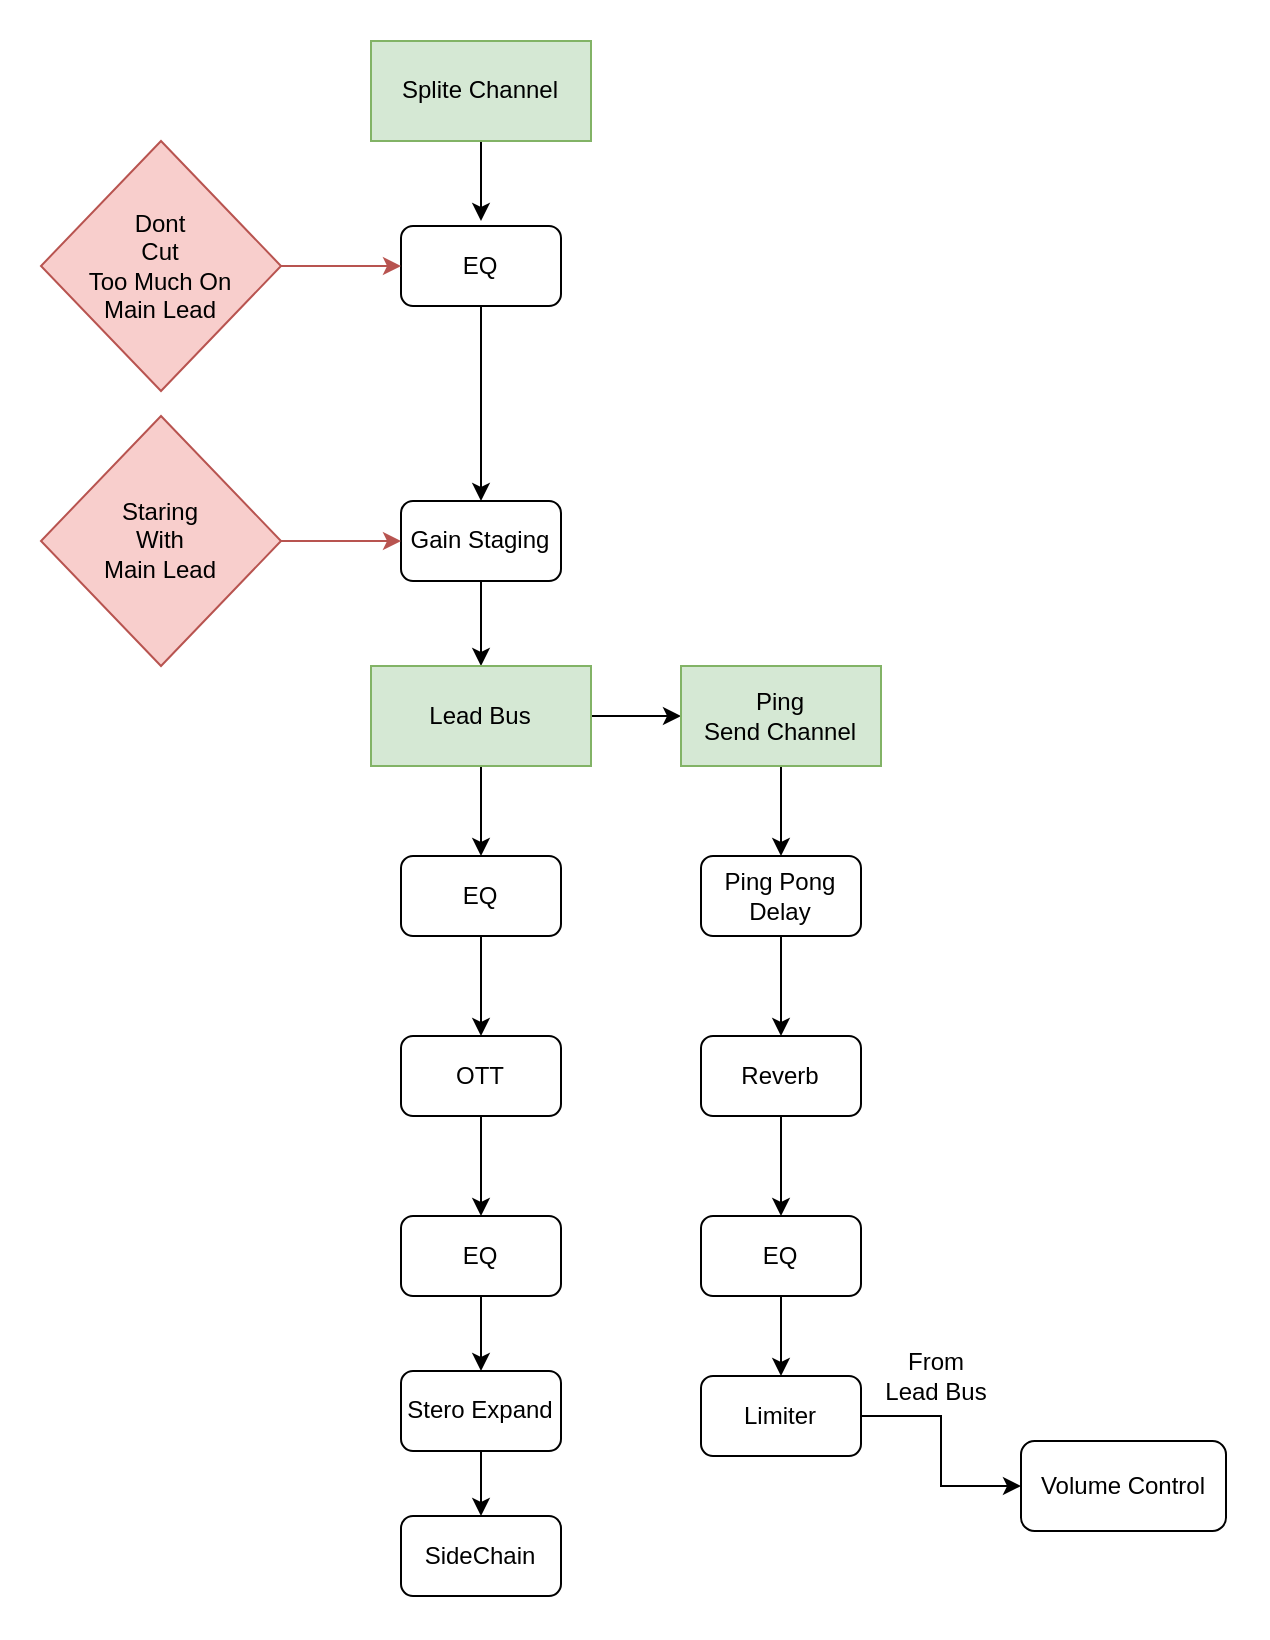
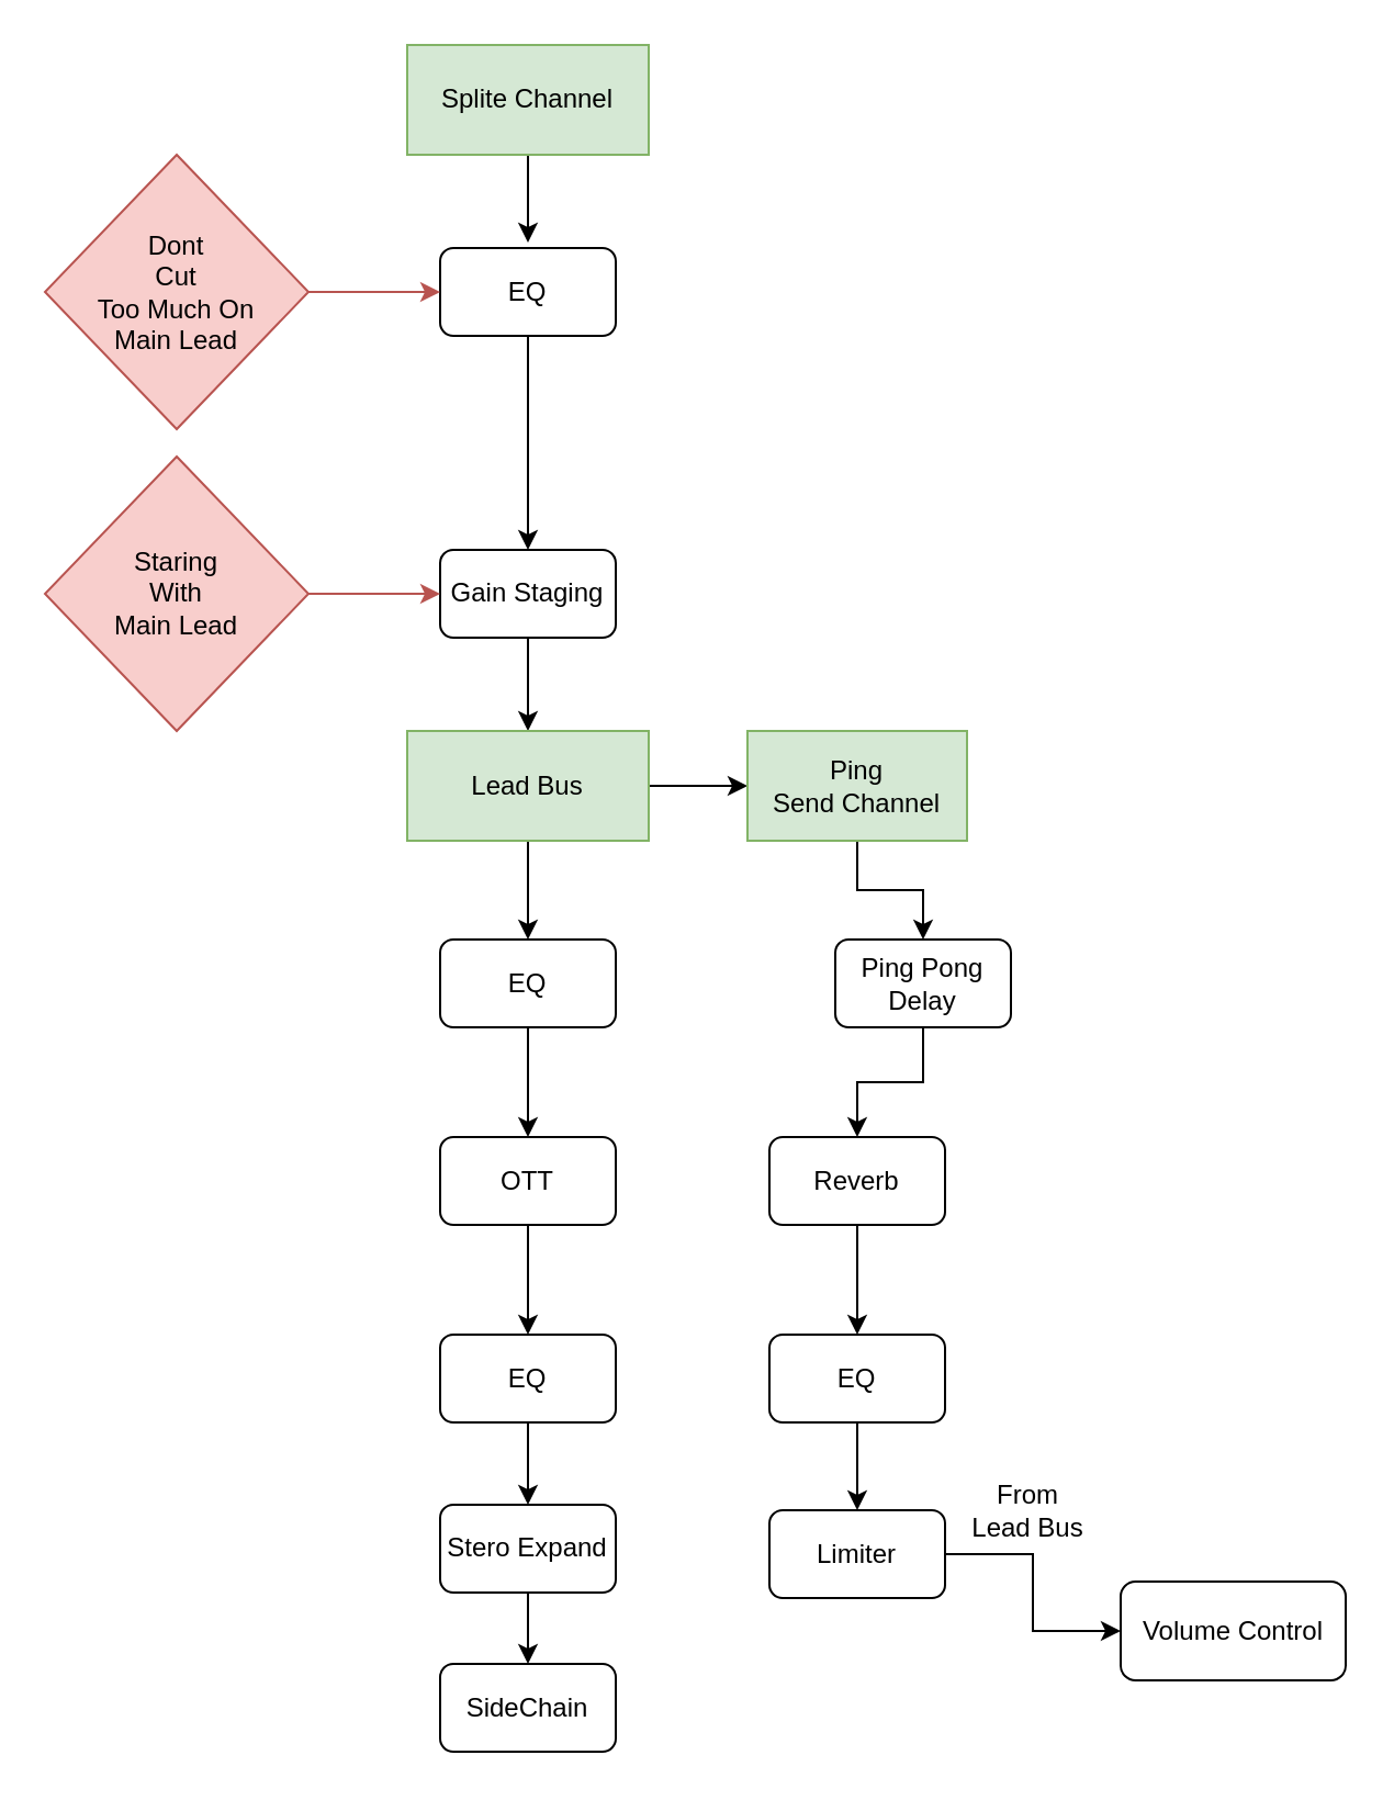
  <mxCell id="0" />
  <mxCell id="1" parent="0" />
  <mxCell id="2" style="edgeStyle=orthogonalEdgeStyle;rounded=0;orthogonalLoop=1;jettySize=auto;html=1;" parent="1" source="3" target="5" edge="1"><mxGeometry relative="1" as="geometry" /></mxCell>
  <mxCell id="3" value="EQ" style="rounded=1;whiteSpace=wrap;html=1;" parent="1" vertex="1"><mxGeometry x="200" y="112.5" width="80" height="40" as="geometry" /></mxCell>
  <mxCell id="4" style="edgeStyle=orthogonalEdgeStyle;rounded=0;orthogonalLoop=1;jettySize=auto;html=1;entryX=0.5;entryY=0;entryDx=0;entryDy=0;" parent="1" source="5" edge="1"><mxGeometry relative="1" as="geometry"><mxPoint x="240" y="332.5" as="targetPoint" /></mxGeometry></mxCell>
  <mxCell id="5" value="Gain Staging" style="rounded=1;whiteSpace=wrap;html=1;" parent="1" vertex="1"><mxGeometry x="200" y="250" width="80" height="40" as="geometry" /></mxCell>
  <mxCell id="6" style="edgeStyle=orthogonalEdgeStyle;rounded=0;orthogonalLoop=1;jettySize=auto;html=1;entryX=0;entryY=0.5;entryDx=0;entryDy=0;fillColor=#f8cecc;strokeColor=#b85450;" parent="1" source="7" target="5" edge="1"><mxGeometry relative="1" as="geometry" /></mxCell>
  <mxCell id="7" value="Staring&lt;br&gt;With&lt;br&gt;Main Lead" style="rhombus;whiteSpace=wrap;html=1;fillColor=#f8cecc;strokeColor=#b85450;" parent="1" vertex="1"><mxGeometry x="20" y="207.5" width="120" height="125" as="geometry" /></mxCell>
  <mxCell id="8" style="edgeStyle=orthogonalEdgeStyle;rounded=0;orthogonalLoop=1;jettySize=auto;html=1;fillColor=#f8cecc;strokeColor=#b85450;" parent="1" source="9" target="3" edge="1"><mxGeometry relative="1" as="geometry" /></mxCell>
  <mxCell id="9" value="Dont&lt;br&gt;Cut&lt;br&gt;Too Much On&lt;br&gt;Main Lead" style="rhombus;whiteSpace=wrap;html=1;fillColor=#f8cecc;strokeColor=#b85450;" parent="1" vertex="1"><mxGeometry x="20" y="70" width="120" height="125" as="geometry" /></mxCell>
  <mxCell id="10" style="edgeStyle=orthogonalEdgeStyle;rounded=0;orthogonalLoop=1;jettySize=auto;html=1;" parent="1" source="11" edge="1"><mxGeometry relative="1" as="geometry"><mxPoint x="240" y="517.5" as="targetPoint" /></mxGeometry></mxCell>
  <mxCell id="11" value="EQ" style="rounded=1;whiteSpace=wrap;html=1;" parent="1" vertex="1"><mxGeometry x="200" y="427.5" width="80" height="40" as="geometry" /></mxCell>
  <mxCell id="12" style="edgeStyle=orthogonalEdgeStyle;rounded=0;orthogonalLoop=1;jettySize=auto;html=1;" parent="1" source="13" edge="1"><mxGeometry relative="1" as="geometry"><mxPoint x="240" y="110" as="targetPoint" /></mxGeometry></mxCell>
  <mxCell id="13" value="Splite Channel" style="rounded=0;whiteSpace=wrap;html=1;fillColor=#d5e8d4;strokeColor=#82b366;" parent="1" vertex="1"><mxGeometry x="185" y="20" width="110" height="50" as="geometry" /></mxCell>
  <mxCell id="14" style="edgeStyle=orthogonalEdgeStyle;rounded=0;orthogonalLoop=1;jettySize=auto;html=1;entryX=0.5;entryY=0;entryDx=0;entryDy=0;" parent="1" source="15" target="20" edge="1"><mxGeometry relative="1" as="geometry" /></mxCell>
  <mxCell id="15" value="OTT" style="rounded=1;whiteSpace=wrap;html=1;" parent="1" vertex="1"><mxGeometry x="200" y="517.5" width="80" height="40" as="geometry" /></mxCell>
  <mxCell id="16" style="edgeStyle=orthogonalEdgeStyle;rounded=0;orthogonalLoop=1;jettySize=auto;html=1;entryX=0.5;entryY=0;entryDx=0;entryDy=0;" parent="1" source="18" target="11" edge="1"><mxGeometry relative="1" as="geometry" /></mxCell>
  <mxCell id="17" style="edgeStyle=orthogonalEdgeStyle;rounded=0;orthogonalLoop=1;jettySize=auto;html=1;entryX=0;entryY=0.5;entryDx=0;entryDy=0;" parent="1" source="18" target="31" edge="1"><mxGeometry relative="1" as="geometry" /></mxCell>
  <mxCell id="18" value="Lead Bus" style="rounded=0;whiteSpace=wrap;html=1;fillColor=#d5e8d4;strokeColor=#82b366;" parent="1" vertex="1"><mxGeometry x="185" y="332.5" width="110" height="50" as="geometry" /></mxCell>
  <mxCell id="19" style="edgeStyle=orthogonalEdgeStyle;rounded=0;orthogonalLoop=1;jettySize=auto;html=1;entryX=0.5;entryY=0;entryDx=0;entryDy=0;" parent="1" source="20" target="34" edge="1"><mxGeometry relative="1" as="geometry" /></mxCell>
  <mxCell id="20" value="EQ" style="rounded=1;whiteSpace=wrap;html=1;" parent="1" vertex="1"><mxGeometry x="200" y="607.5" width="80" height="40" as="geometry" /></mxCell>
  <mxCell id="21" style="edgeStyle=orthogonalEdgeStyle;rounded=0;orthogonalLoop=1;jettySize=auto;html=1;entryX=0.5;entryY=0;entryDx=0;entryDy=0;" parent="1" source="22" target="24" edge="1"><mxGeometry relative="1" as="geometry" /></mxCell>
- <mxCell id="22" value="Ping Pong&lt;br&gt;Delay" style="rounded=1;whiteSpace=wrap;html=1;" parent="1" vertex="1"><mxGeometry x="350" y="427.5" width="80" height="40" as="geometry" /></mxCell>
+ <mxCell id="22" value="Ping Pong&lt;br&gt;Delay" style="rounded=1;whiteSpace=wrap;html=1;" parent="1" vertex="1"><mxGeometry x="380" y="427.5" width="80" height="40" as="geometry" /></mxCell>
  <mxCell id="23" style="edgeStyle=orthogonalEdgeStyle;rounded=0;orthogonalLoop=1;jettySize=auto;html=1;entryX=0.5;entryY=0;entryDx=0;entryDy=0;" parent="1" source="24" target="26" edge="1"><mxGeometry relative="1" as="geometry" /></mxCell>
  <mxCell id="24" value="Reverb" style="rounded=1;whiteSpace=wrap;html=1;" parent="1" vertex="1"><mxGeometry x="350" y="517.5" width="80" height="40" as="geometry" /></mxCell>
  <mxCell id="25" style="edgeStyle=orthogonalEdgeStyle;rounded=0;orthogonalLoop=1;jettySize=auto;html=1;" parent="1" source="26" target="28" edge="1"><mxGeometry relative="1" as="geometry" /></mxCell>
  <mxCell id="26" value="EQ" style="rounded=1;whiteSpace=wrap;html=1;" parent="1" vertex="1"><mxGeometry x="350" y="607.5" width="80" height="40" as="geometry" /></mxCell>
  <mxCell id="27" style="edgeStyle=orthogonalEdgeStyle;rounded=0;orthogonalLoop=1;jettySize=auto;html=1;" parent="1" source="28" target="29" edge="1"><mxGeometry relative="1" as="geometry" /></mxCell>
  <mxCell id="28" value="Limiter" style="rounded=1;whiteSpace=wrap;html=1;" parent="1" vertex="1"><mxGeometry x="350" y="687.5" width="80" height="40" as="geometry" /></mxCell>
  <mxCell id="29" value="Volume Control" style="rounded=1;whiteSpace=wrap;html=1;" parent="1" vertex="1"><mxGeometry x="510" y="720" width="102.5" height="45" as="geometry" /></mxCell>
  <mxCell id="30" style="edgeStyle=orthogonalEdgeStyle;rounded=0;orthogonalLoop=1;jettySize=auto;html=1;entryX=0.5;entryY=0;entryDx=0;entryDy=0;" parent="1" source="31" target="22" edge="1"><mxGeometry relative="1" as="geometry" /></mxCell>
  <mxCell id="31" value="Ping &lt;br&gt;Send Channel" style="rounded=0;whiteSpace=wrap;html=1;fillColor=#d5e8d4;strokeColor=#82b366;" parent="1" vertex="1"><mxGeometry x="340" y="332.5" width="100" height="50" as="geometry" /></mxCell>
  <mxCell id="32" value="From&lt;br&gt;Lead Bus" style="text;html=1;strokeColor=none;fillColor=none;align=center;verticalAlign=middle;whiteSpace=wrap;rounded=0;" parent="1" vertex="1"><mxGeometry x="437.5" y="677.5" width="60" height="20" as="geometry" /></mxCell>
  <mxCell id="33" style="edgeStyle=orthogonalEdgeStyle;rounded=0;orthogonalLoop=1;jettySize=auto;html=1;entryX=0.5;entryY=0;entryDx=0;entryDy=0;" parent="1" source="34" target="35" edge="1"><mxGeometry relative="1" as="geometry" /></mxCell>
  <mxCell id="34" value="Stero Expand" style="rounded=1;whiteSpace=wrap;html=1;" parent="1" vertex="1"><mxGeometry x="200" y="685" width="80" height="40" as="geometry" /></mxCell>
  <mxCell id="35" value="SideChain" style="rounded=1;whiteSpace=wrap;html=1;" parent="1" vertex="1"><mxGeometry x="200" y="757.5" width="80" height="40" as="geometry" /></mxCell>
